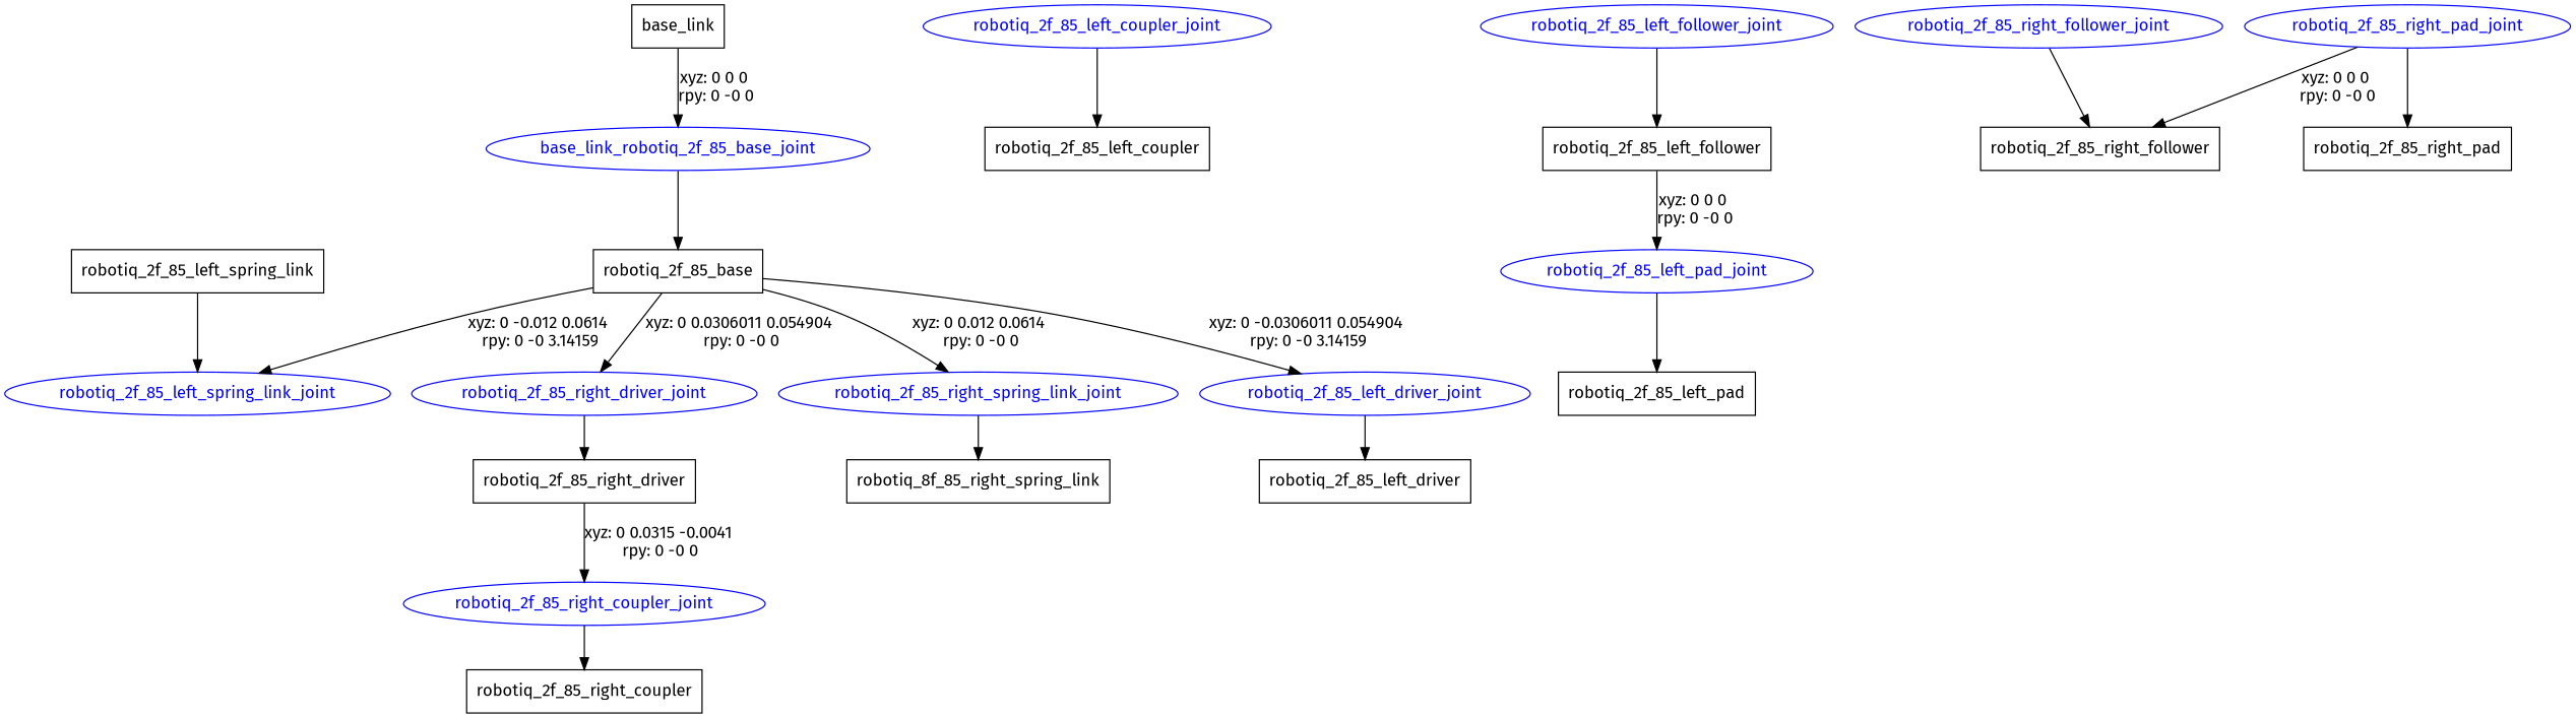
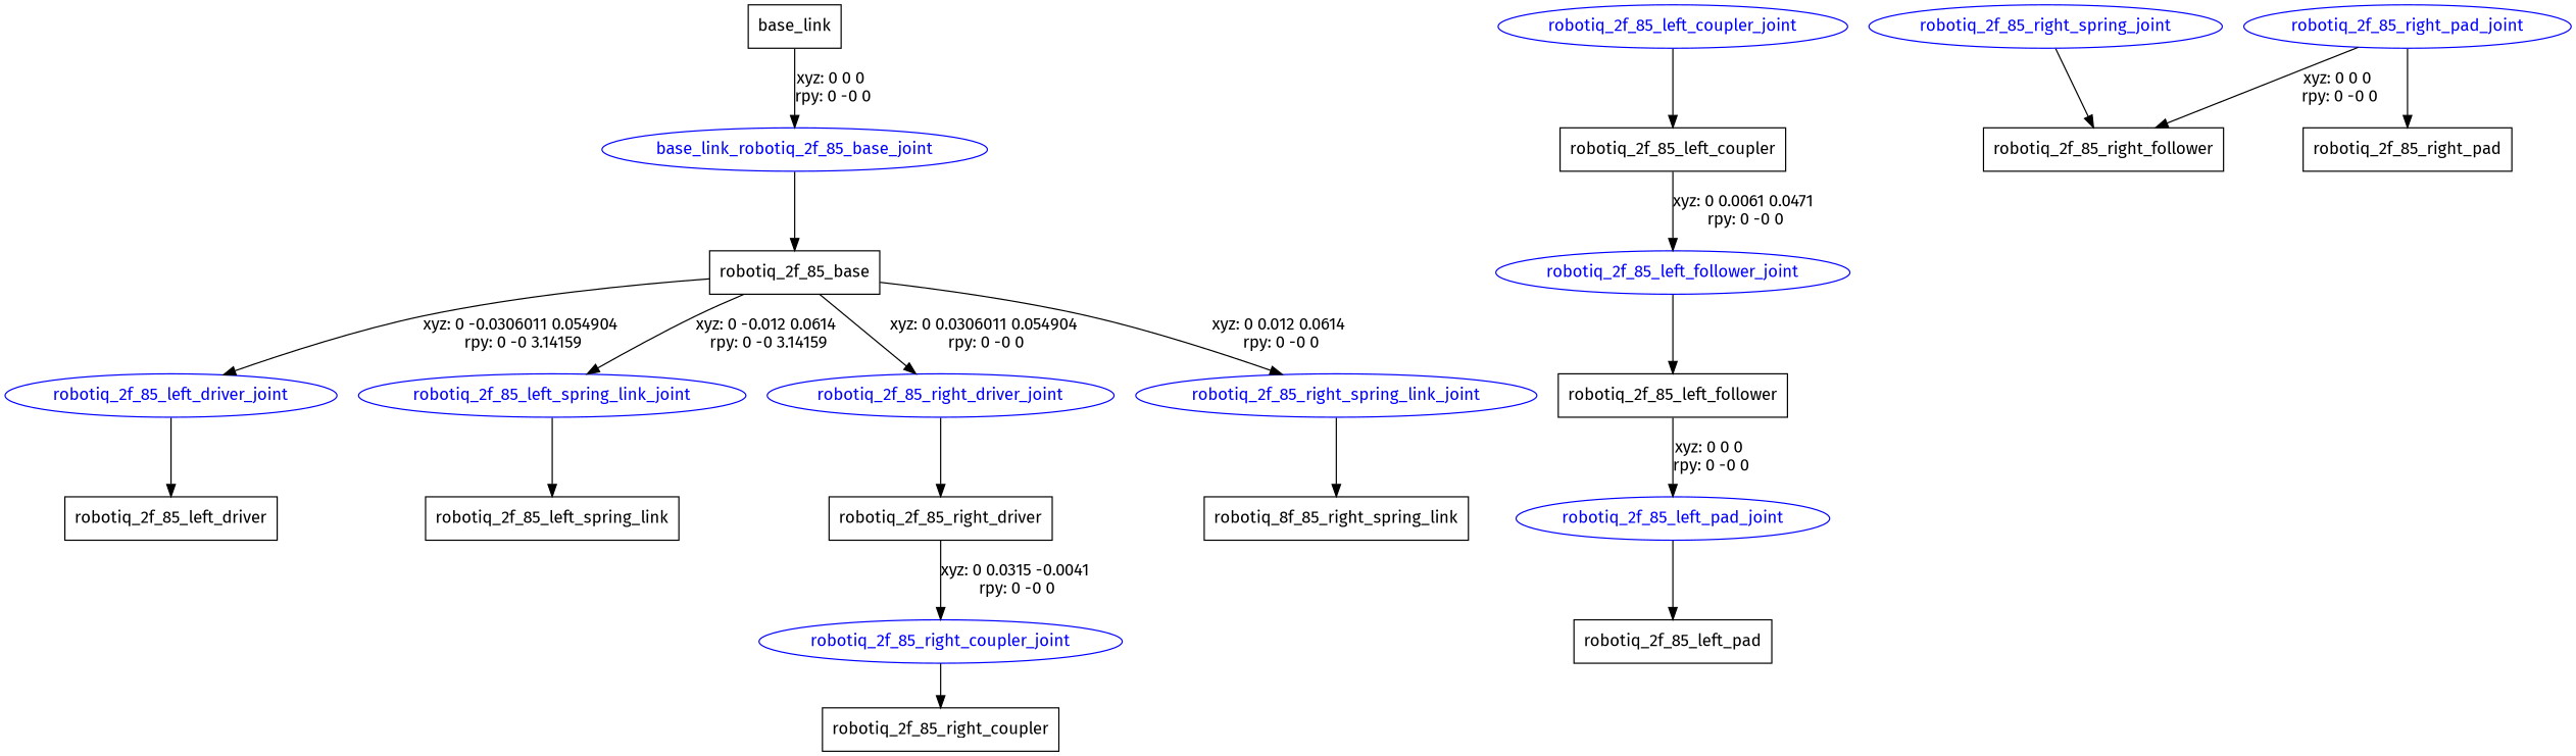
  digraph {
    fontname="Fira Sans"
    node [fontname="Fira Sans" shape=box]
    edge [fontname="Fira Sans"]
    n1 [label=base_link]
    base_link_robotiq_2f_85_base_joint [color=blue fontcolor=blue shape=ellipse]
    n3 [label=robotiq_2f_85_base]
    robotiq_2f_85_left_driver_joint [color=blue fontcolor=blue shape=ellipse]
    robotiq_2f_85_left_spring_link_joint [color=blue fontcolor=blue shape=ellipse]
    robotiq_2f_85_right_driver_joint [color=blue fontcolor=blue shape=ellipse]
    robotiq_2f_85_right_spring_link_joint [color=blue fontcolor=blue shape=ellipse]
    n8 [label=robotiq_2f_85_left_driver]
    n9 [label=robotiq_2f_85_left_spring_link]
    n10 [label=robotiq_2f_85_right_driver]
    n11 [label=robotiq_8f_85_right_spring_link]
    robotiq_2f_85_left_coupler_joint [color=blue fontcolor=blue shape=ellipse]
    n13 [label=robotiq_2f_85_left_coupler]
    robotiq_2f_85_left_follower_joint [color=blue fontcolor=blue shape=ellipse]
    n15 [label=robotiq_2f_85_left_follower]
    robotiq_2f_85_left_pad_joint [color=blue fontcolor=blue shape=ellipse]
    n17 [label=robotiq_2f_85_left_pad]
    robotiq_2f_85_right_coupler_joint [color=blue fontcolor=blue shape=ellipse]
    n19 [label=robotiq_2f_85_right_coupler]
-   robotiq_2f_85_right_follower_joint [color=blue fontcolor=blue shape=ellipse]
+   robotiq_2f_85_right_follower_joint [color=blue fontcolor=blue shape=ellipse label=robotiq_2f_85_right_spring_joint]
    n21 [label=robotiq_2f_85_right_follower]
    robotiq_2f_85_right_pad_joint [color=blue fontcolor=blue shape=ellipse]
    n23 [label=robotiq_2f_85_right_pad]
    n1 -> base_link_robotiq_2f_85_base_joint [label="xyz: 0 0 0 \nrpy: 0 -0 0"]
    base_link_robotiq_2f_85_base_joint -> n3
    n3 -> robotiq_2f_85_left_driver_joint [label="xyz: 0 -0.0306011 0.054904 \nrpy: 0 -0 3.14159"]
    n3 -> robotiq_2f_85_left_spring_link_joint [label="xyz: 0 -0.012 0.0614 \nrpy: 0 -0 3.14159"]
    n3 -> robotiq_2f_85_right_driver_joint [label="xyz: 0 0.0306011 0.054904 \nrpy: 0 -0 0"]
    n3 -> robotiq_2f_85_right_spring_link_joint [label="xyz: 0 0.012 0.0614 \nrpy: 0 -0 0"]
    robotiq_2f_85_left_driver_joint -> n8
-   n9 -> robotiq_2f_85_left_spring_link_joint
+   robotiq_2f_85_left_spring_link_joint -> n9
    robotiq_2f_85_right_driver_joint -> n10
    robotiq_2f_85_right_spring_link_joint -> n11
    n10 -> robotiq_2f_85_right_coupler_joint [label="xyz: 0 0.0315 -0.0041 \nrpy: 0 -0 0"]
    robotiq_2f_85_left_coupler_joint -> n13
+   n13 -> robotiq_2f_85_left_follower_joint [label="xyz: 0 0.0061 0.0471 \nrpy: 0 -0 0"]
    robotiq_2f_85_left_follower_joint -> n15
    n15 -> robotiq_2f_85_left_pad_joint [label="xyz: 0 0 0 \nrpy: 0 -0 0"]
    robotiq_2f_85_left_pad_joint -> n17
    robotiq_2f_85_right_coupler_joint -> n19
    robotiq_2f_85_right_follower_joint -> n21
    robotiq_2f_85_right_pad_joint -> n21 [label="xyz: 0 0 0 \nrpy: 0 -0 0"]
    robotiq_2f_85_right_pad_joint -> n23
  }
